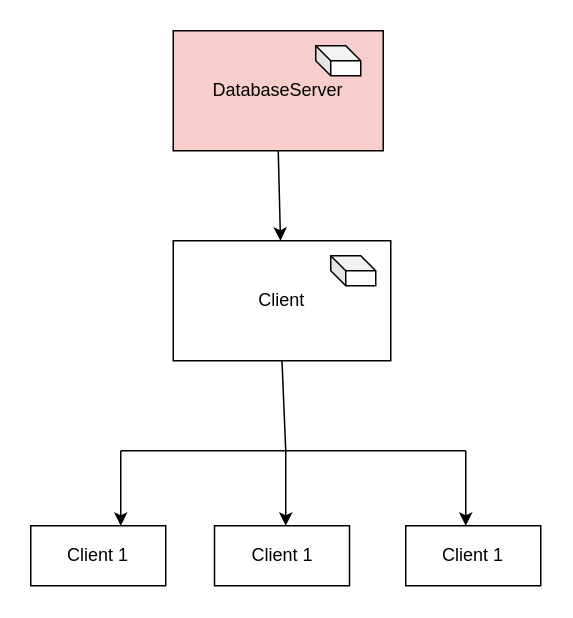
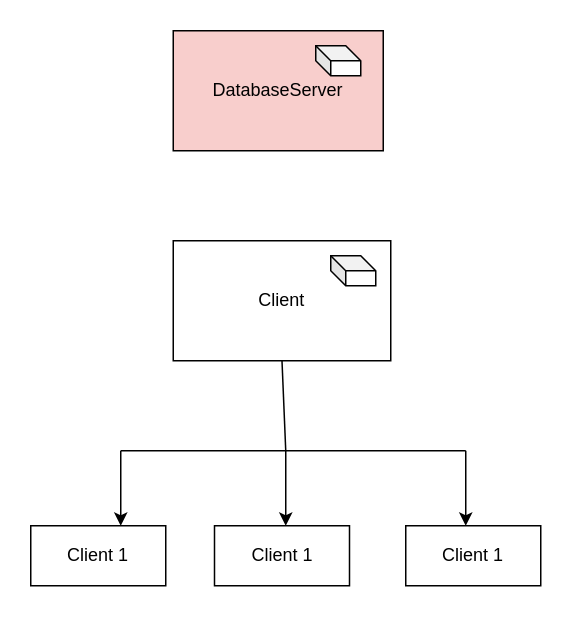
  <mxCell id="0" />
  <mxCell id="1" parent="0" />
  <mxCell id="2" value="DatabaseServer" style="rounded=0;whiteSpace=wrap;html=1;fillColor=#f8cecc;" vertex="1" parent="1"><mxGeometry x="115" y="20" width="140" height="80" as="geometry" /></mxCell>
  <mxCell id="3" value="" style="shape=cube;whiteSpace=wrap;html=1;boundedLbl=1;backgroundOutline=1;darkOpacity=0.05;darkOpacity2=0.1;size=10;" vertex="1" parent="1"><mxGeometry x="210" y="30" width="30" height="20" as="geometry" /></mxCell>
  <mxCell id="4" value="Client" style="rounded=0;whiteSpace=wrap;html=1;" vertex="1" parent="1"><mxGeometry x="115" y="160" width="145" height="80" as="geometry" /></mxCell>
  <mxCell id="5" value="" style="shape=cube;whiteSpace=wrap;html=1;boundedLbl=1;backgroundOutline=1;darkOpacity=0.05;darkOpacity2=0.1;size=10;" vertex="1" parent="1"><mxGeometry x="220" y="170" width="30" height="20" as="geometry" /></mxCell>
- <mxCell id="6" value="" style="endArrow=classic;html=1;rounded=0;exitX=0.5;exitY=1;exitDx=0;exitDy=0;" edge="1" parent="1" source="2" target="4"><mxGeometry width="50" height="50" relative="1" as="geometry"><mxPoint x="190" y="240" as="sourcePoint" /><mxPoint x="240" y="190" as="targetPoint" /></mxGeometry></mxCell>
  <mxCell id="7" value="" style="endArrow=none;html=1;rounded=0;exitX=0.5;exitY=1;exitDx=0;exitDy=0;" edge="1" parent="1" source="4"><mxGeometry width="50" height="50" relative="1" as="geometry"><mxPoint x="190" y="400" as="sourcePoint" /><mxPoint x="190" y="300" as="targetPoint" /></mxGeometry></mxCell>
  <mxCell id="8" value="" style="endArrow=none;html=1;rounded=0;" edge="1" parent="1"><mxGeometry width="50" height="50" relative="1" as="geometry"><mxPoint x="80" y="300" as="sourcePoint" /><mxPoint x="310" y="300" as="targetPoint" /><Array as="points"><mxPoint x="190" y="300" /></Array></mxGeometry></mxCell>
  <mxCell id="9" value="" style="endArrow=classic;html=1;rounded=0;" edge="1" parent="1"><mxGeometry width="50" height="50" relative="1" as="geometry"><mxPoint x="80" y="300" as="sourcePoint" /><mxPoint x="80" y="350" as="targetPoint" /></mxGeometry></mxCell>
  <mxCell id="10" value="Client 1" style="rounded=0;whiteSpace=wrap;html=1;" vertex="1" parent="1"><mxGeometry x="20" y="350" width="90" height="40" as="geometry" /></mxCell>
  <mxCell id="11" value="" style="endArrow=classic;html=1;rounded=0;" edge="1" parent="1"><mxGeometry width="50" height="50" relative="1" as="geometry"><mxPoint x="190" y="300" as="sourcePoint" /><mxPoint x="190" y="350" as="targetPoint" /></mxGeometry></mxCell>
  <mxCell id="12" value="Client 1" style="rounded=0;whiteSpace=wrap;html=1;" vertex="1" parent="1"><mxGeometry x="142.5" y="350" width="90" height="40" as="geometry" /></mxCell>
  <mxCell id="13" value="" style="endArrow=classic;html=1;rounded=0;" edge="1" parent="1"><mxGeometry width="50" height="50" relative="1" as="geometry"><mxPoint x="310" y="300" as="sourcePoint" /><mxPoint x="310" y="350" as="targetPoint" /></mxGeometry></mxCell>
  <mxCell id="14" value="Client 1" style="rounded=0;whiteSpace=wrap;html=1;" vertex="1" parent="1"><mxGeometry x="270" y="350" width="90" height="40" as="geometry" /></mxCell>
